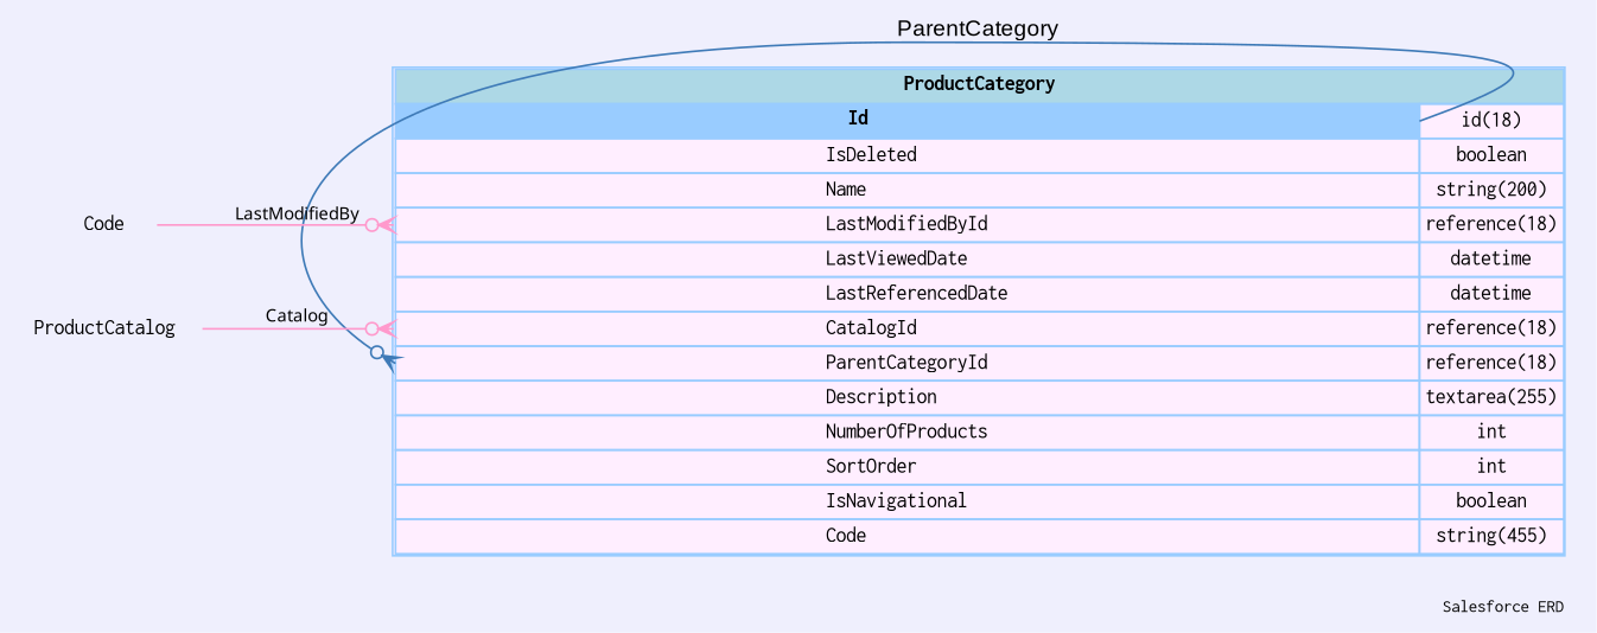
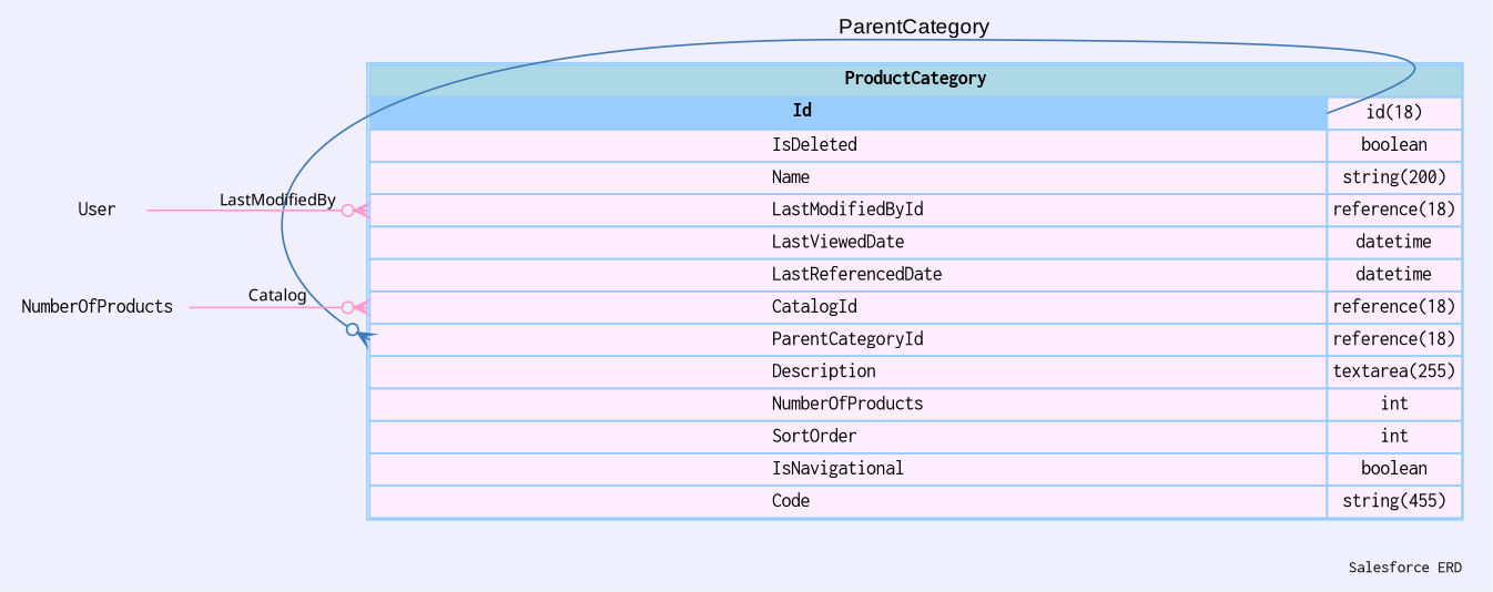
  digraph {
    bgcolor="#efeffd"
    fontname=Courier
    fontsize=9
    label="Salesforce ERD "
    labeljust=r
    nodesep=0.18
    rankdir=RL
    ranksep=0.46
    node [color="#99ccff" fontname=Courier fontsize=11 shape=plaintext]
    edge [arrowhead=none arrowsize=0.8 arrowtail=crowodot color="#ff99cc" dir=back fontname=Monaco fontsize=9 headport="Id:e"]
    n1 [label=<                 <table border="1" cellborder="1" cellspacing="0" bgcolor="#ffeeff" >                      <tr><td colspan="3" bgcolor="lightblue"><b>ProductCategory</b></td></tr>              <tr>                                         <td  bgcolor="#99ccff" port="Id" align="left">                                            <b>Id</b>                                         </td><td>id(18)</td></tr> <tr>                                          <td port="IsDeleted" align="left">                                          IsDeleted                                        </td><td>boolean</td></tr> <tr>                                          <td port="Name" align="left">                                          Name                                        </td><td>string(200)</td></tr> <tr>                                          <td port="LastModifiedById" align="left">                                          LastModifiedById                                        </td><td>reference(18)</td></tr> <tr>                                          <td port="LastViewedDate" align="left">                                          LastViewedDate                                        </td><td>datetime</td></tr> <tr>                                          <td port="LastReferencedDate" align="left">                                          LastReferencedDate                                        </td><td>datetime</td></tr> <tr>                                          <td port="CatalogId" align="left">                                          CatalogId                                        </td><td>reference(18)</td></tr> <tr>                                          <td port="ParentCategoryId" align="left">                                          ParentCategoryId                                        </td><td>reference(18)</td></tr> <tr>                                          <td port="Description" align="left">                                          Description                                        </td><td>textarea(255)</td></tr> <tr>                                          <td port="NumberOfProducts" align="left">                                          NumberOfProducts                                        </td><td>int</td></tr> <tr>                                          <td port="SortOrder" align="left">                                          SortOrder                                        </td><td>int</td></tr> <tr>                                          <td port="IsNavigational" align="left">                                          IsNavigational                                        </td><td>boolean</td></tr> <tr>                                          <td port="Code" align="left">                                          Code                                        </td><td>string(455)</td></tr>                             </table>                 > margin=0 shape=none]
-   User [label=Code]
-   ProductCatalog
+   User
+   ProductCatalog [label=NumberOfProducts]
    n1 -> n1 [color="#3e7ab7" fontname=Arial fontsize=12 label=ParentCategory tailport="ParentCategoryId:w"]
    n1 -> User [label=LastModifiedBy tailport="LastModifiedById:w"]
    n1 -> ProductCatalog [label=Catalog tailport="CatalogId:w"]
  }
